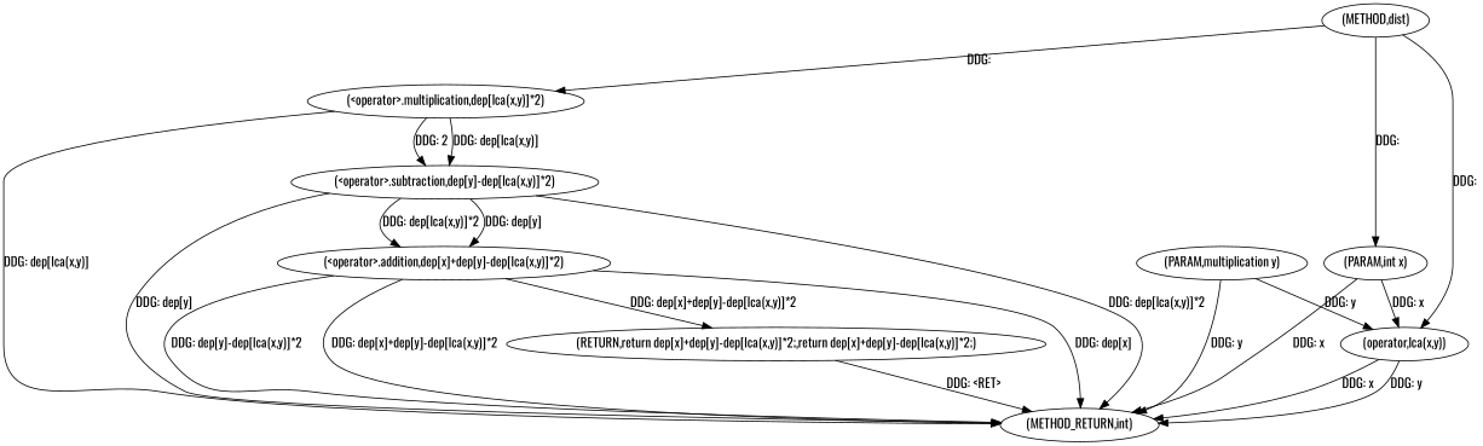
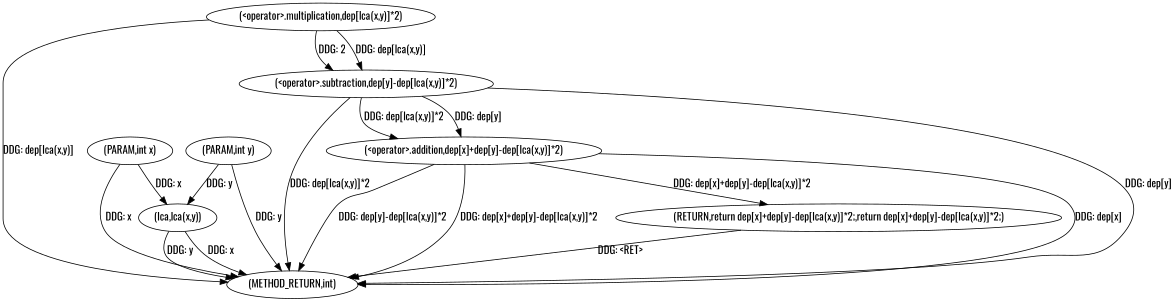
  digraph {
    fontname=Oswald
    node [fontname=Oswald]
    edge [fontname=Oswald]
-   n1 [label="(METHOD,dist)"]
    n2 [label="(PARAM,int x)"]
    n3 [label="(<operator>.multiplication,dep[lca(x,y)]*2)"]
-   n4 [label="(operator,lca(x,y))"]
+   n4 [label="(lca,lca(x,y))"]
    n5 [label="(METHOD_RETURN,int)"]
-   n6 [label="(PARAM,multiplication y)"]
+   n6 [label="(PARAM,int y)"]
    n7 [label="(<operator>.subtraction,dep[y]-dep[lca(x,y)]*2)"]
    n8 [label="(RETURN,return dep[x]+dep[y]-dep[lca(x,y)]*2;,return dep[x]+dep[y]-dep[lca(x,y)]*2;)"]
    n9 [label="(<operator>.addition,dep[x]+dep[y]-dep[lca(x,y)]*2)"]
-   n1 -> n2 [label="DDG: "]
-   n1 -> n3 [label="DDG: "]
-   n1 -> n4 [label="DDG: "]
    n2 -> n4 [label="DDG: x"]
    n2 -> n5 [label="DDG: x"]
    n3 -> n5 [label="DDG: dep[lca(x,y)]"]
    n3 -> n7 [label="DDG: dep[lca(x,y)]"]
    n3 -> n7 [label="DDG: 2"]
    n4 -> n5 [label="DDG: x"]
    n4 -> n5 [label="DDG: y"]
    n6 -> n4 [label="DDG: y"]
    n6 -> n5 [label="DDG: y"]
    n7 -> n5 [label="DDG: dep[y]"]
    n7 -> n5 [label="DDG: dep[lca(x,y)]*2"]
    n7 -> n9 [label="DDG: dep[y]"]
    n7 -> n9 [label="DDG: dep[lca(x,y)]*2"]
    n8 -> n5 [label="DDG: <RET>"]
    n9 -> n5 [label="DDG: dep[x]"]
    n9 -> n5 [label="DDG: dep[y]-dep[lca(x,y)]*2"]
    n9 -> n5 [label="DDG: dep[x]+dep[y]-dep[lca(x,y)]*2"]
    n9 -> n8 [label="DDG: dep[x]+dep[y]-dep[lca(x,y)]*2"]
  }
